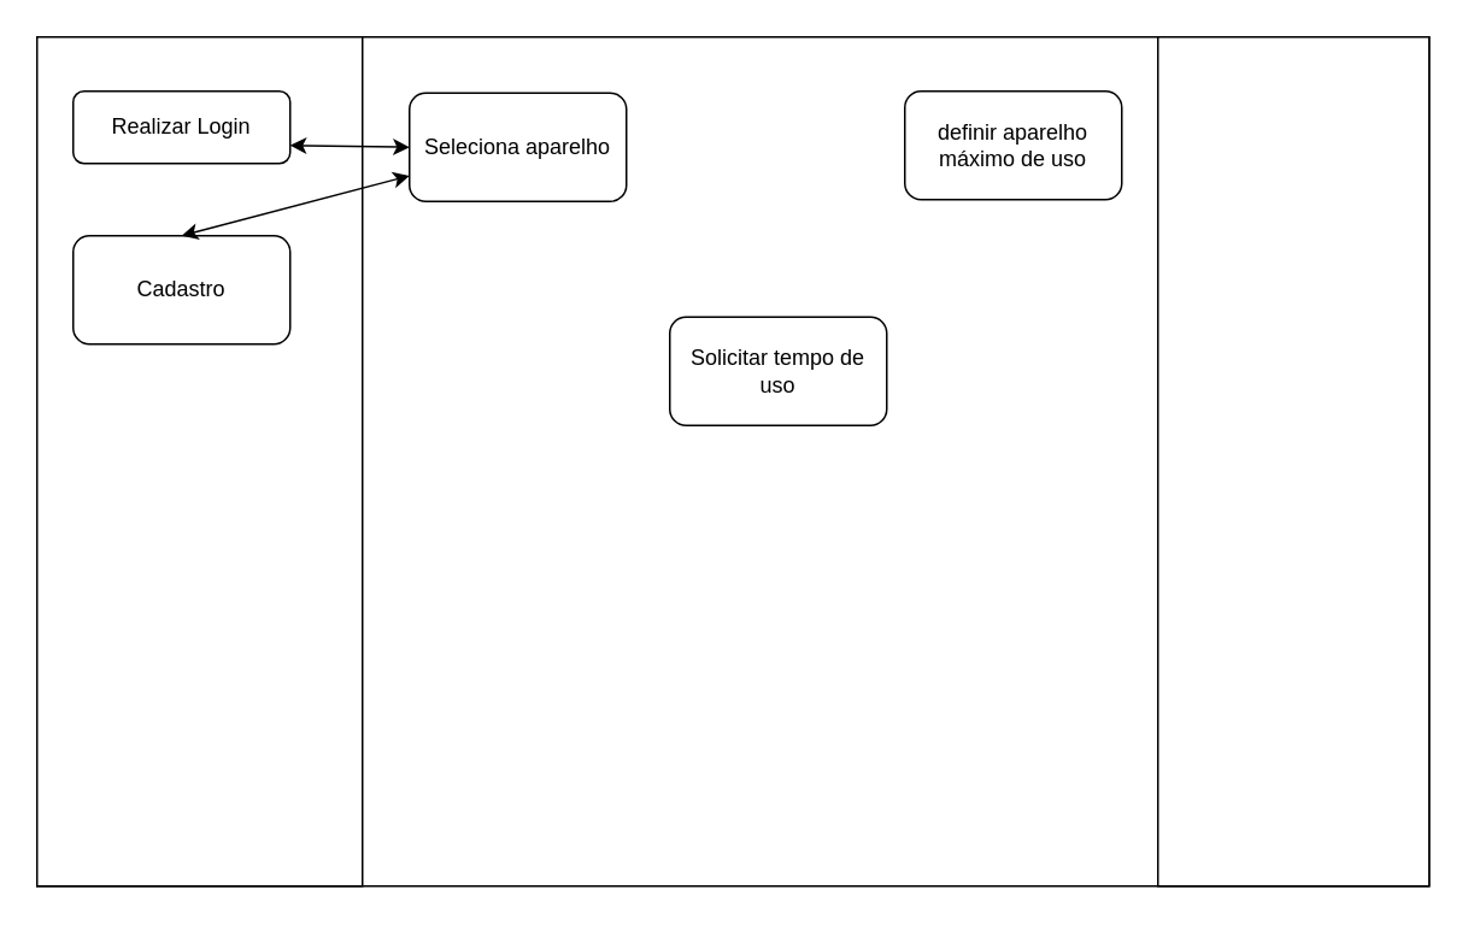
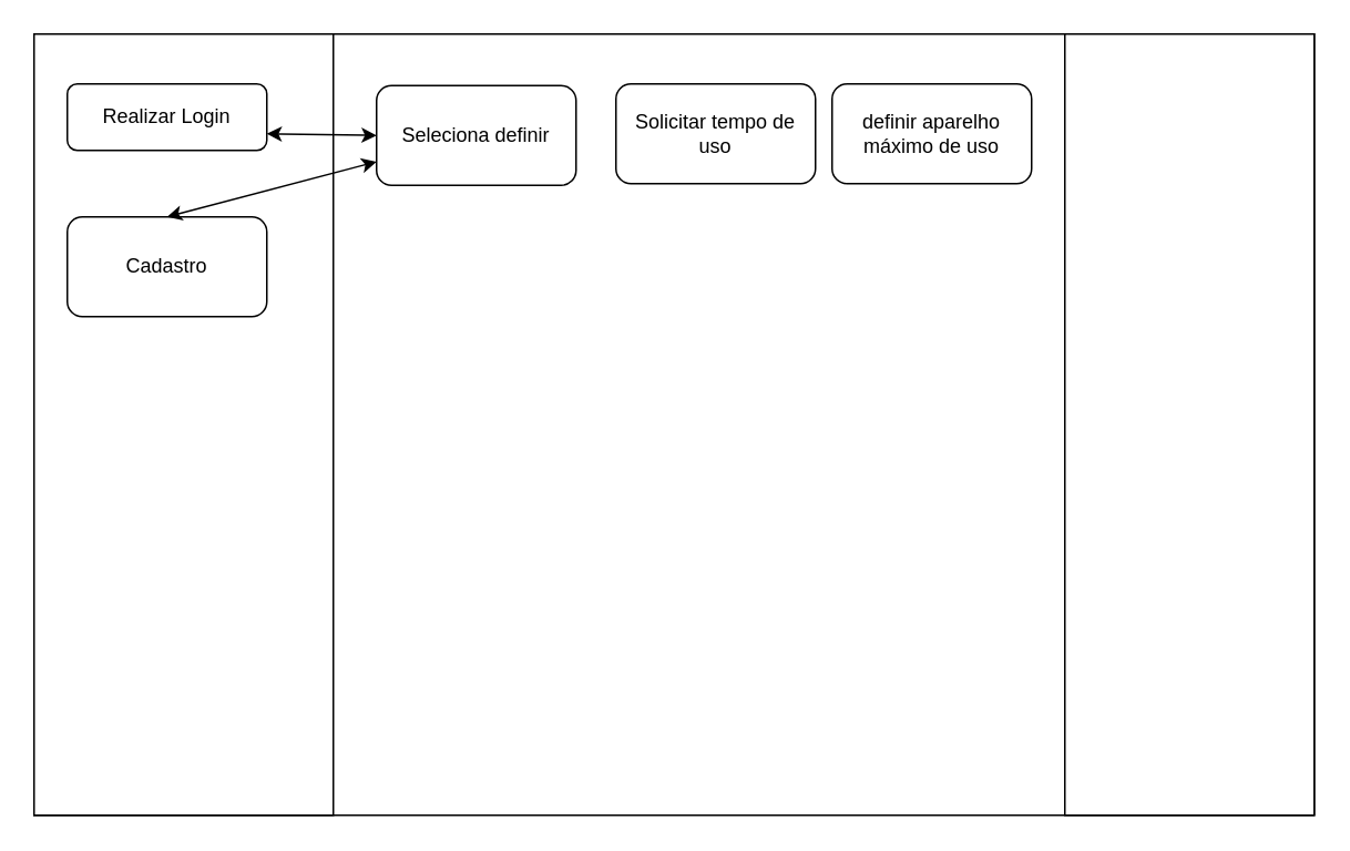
  <mxCell id="0" />
  <mxCell id="1" parent="0" />
  <mxCell id="2" value="" style="rounded=0;whiteSpace=wrap;html=1;" parent="1" vertex="1"><mxGeometry x="20" y="20" width="770" height="470" as="geometry" /></mxCell>
  <mxCell id="3" value="" style="rounded=0;whiteSpace=wrap;html=1;" vertex="1" parent="1"><mxGeometry x="20" y="20" width="180" height="470" as="geometry" /></mxCell>
  <mxCell id="4" value="" style="rounded=0;whiteSpace=wrap;html=1;" vertex="1" parent="1"><mxGeometry x="640" y="20" width="150" height="470" as="geometry" /></mxCell>
  <mxCell id="5" value="Realizar Login" style="rounded=1;whiteSpace=wrap;html=1;" vertex="1" parent="1"><mxGeometry x="40" y="50" width="120" height="40" as="geometry" /></mxCell>
  <mxCell id="6" value="Cadastro" style="rounded=1;whiteSpace=wrap;html=1;" vertex="1" parent="1"><mxGeometry x="40" y="130" width="120" height="60" as="geometry" /></mxCell>
  <mxCell id="7" value="" style="endArrow=classic;startArrow=classic;html=1;exitX=0.5;exitY=0;exitDx=0;exitDy=0;" edge="1" parent="1" source="6" target="8"><mxGeometry width="50" height="50" relative="1" as="geometry"><mxPoint x="75" y="140" as="sourcePoint" /><mxPoint x="125" y="90" as="targetPoint" /></mxGeometry></mxCell>
- <mxCell id="8" value="Seleciona aparelho" style="rounded=1;whiteSpace=wrap;html=1;" vertex="1" parent="1"><mxGeometry x="226" y="51" width="120" height="60" as="geometry" /></mxCell>
+ <mxCell id="8" value="Seleciona definir" style="rounded=1;whiteSpace=wrap;html=1;" vertex="1" parent="1"><mxGeometry x="226" y="51" width="120" height="60" as="geometry" /></mxCell>
  <mxCell id="9" value="" style="endArrow=classic;startArrow=classic;html=1;entryX=0;entryY=0.5;entryDx=0;entryDy=0;exitX=1;exitY=0.75;exitDx=0;exitDy=0;" edge="1" parent="1" source="5" target="8"><mxGeometry width="50" height="50" relative="1" as="geometry"><mxPoint x="20" y="560" as="sourcePoint" /><mxPoint x="70" y="510" as="targetPoint" /><Array as="points" /></mxGeometry></mxCell>
- <mxCell id="10" value="Solicitar tempo de uso" style="rounded=1;whiteSpace=wrap;html=1;" vertex="1" parent="1"><mxGeometry x="370" y="175" width="120" height="60" as="geometry" /></mxCell>
+ <mxCell id="10" value="Solicitar tempo de uso" style="rounded=1;whiteSpace=wrap;html=1;" vertex="1" parent="1"><mxGeometry x="370" y="50" width="120" height="60" as="geometry" /></mxCell>
  <mxCell id="11" value="definir aparelho máximo de uso" style="rounded=1;whiteSpace=wrap;html=1;" vertex="1" parent="1"><mxGeometry x="500" y="50" width="120" height="60" as="geometry" /></mxCell>
